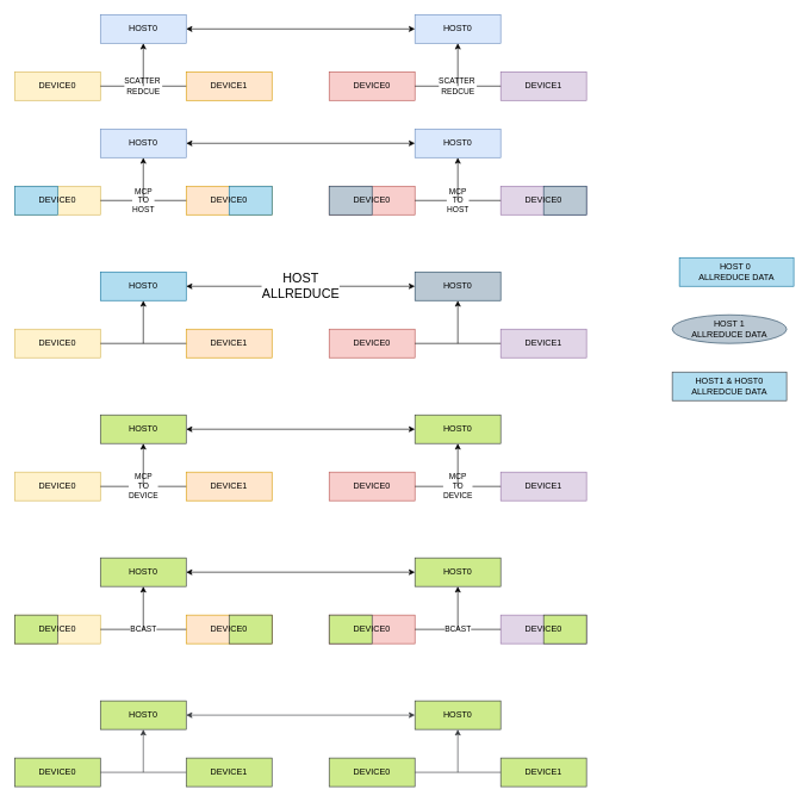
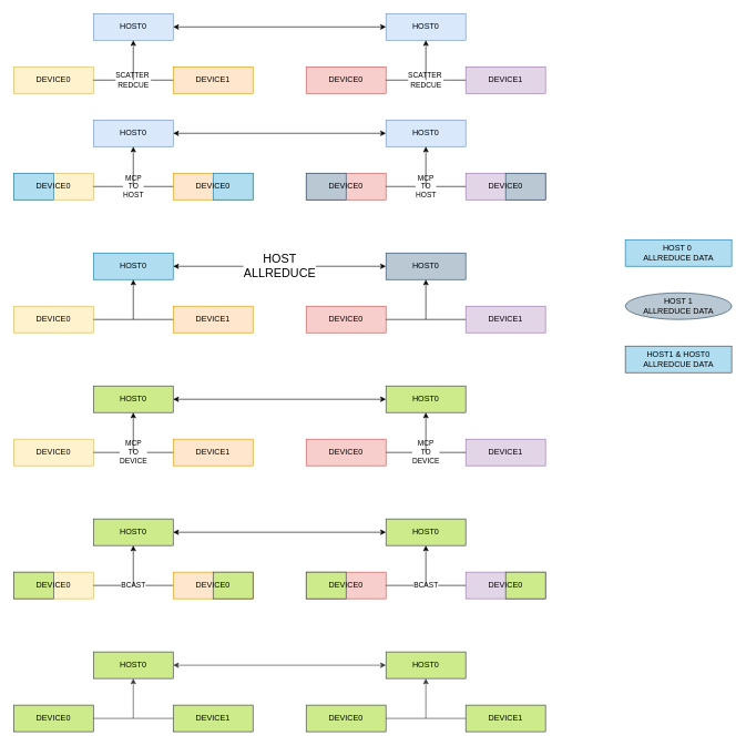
  <mxCell id="0" />
  <mxCell id="1" parent="0" />
  <mxCell id="2" value="DEVICE0" style="rounded=0;whiteSpace=wrap;html=1;fillColor=#fff2cc;strokeColor=#d6b656;" vertex="1" parent="1"><mxGeometry y="100" width="120" height="40" as="geometry" x="20" /></mxCell>
  <mxCell id="3" value="DEVICE1" style="rounded=0;whiteSpace=wrap;html=1;fillColor=#ffe6cc;strokeColor=#d79b00;" vertex="1" parent="1"><mxGeometry x="260" y="100" width="120" height="40" as="geometry" /></mxCell>
  <mxCell id="4" value="HOST0" style="rounded=0;whiteSpace=wrap;html=1;fillColor=#dae8fc;strokeColor=#6c8ebf;" vertex="1" parent="1"><mxGeometry x="140" y="20" width="120" height="40" as="geometry" /></mxCell>
  <mxCell id="5" value="DEVICE0" style="rounded=0;whiteSpace=wrap;html=1;fillColor=#f8cecc;strokeColor=#b85450;" vertex="1" parent="1"><mxGeometry x="460" y="100" width="120" height="40" as="geometry" /></mxCell>
  <mxCell id="6" value="DEVICE1" style="rounded=0;whiteSpace=wrap;html=1;fillColor=#e1d5e7;strokeColor=#9673a6;" vertex="1" parent="1"><mxGeometry x="700" y="100" width="120" height="40" as="geometry" /></mxCell>
  <mxCell id="7" value="HOST0" style="rounded=0;whiteSpace=wrap;html=1;fillColor=#dae8fc;strokeColor=#6c8ebf;" vertex="1" parent="1"><mxGeometry x="580" y="20" width="120" height="40" as="geometry" /></mxCell>
  <mxCell id="8" value="SCATTER&amp;nbsp;&lt;br&gt;REDCUE" style="endArrow=none;html=1;rounded=0;exitX=1;exitY=0.5;exitDx=0;exitDy=0;entryX=0;entryY=0.5;entryDx=0;entryDy=0;" edge="1" parent="1" source="2" target="3"><mxGeometry width="50" height="50" relative="1" as="geometry"><mxPoint x="420" y="130" as="sourcePoint" /><mxPoint x="470" y="80" as="targetPoint" /></mxGeometry></mxCell>
  <mxCell id="9" value="" style="endArrow=classic;html=1;rounded=0;entryX=0.5;entryY=1;entryDx=0;entryDy=0;" edge="1" parent="1" target="4"><mxGeometry width="50" height="50" relative="1" as="geometry"><mxPoint x="200" y="120" as="sourcePoint" /><mxPoint x="470" y="80" as="targetPoint" /></mxGeometry></mxCell>
  <mxCell id="10" value="SCATTER&amp;nbsp;&lt;br style=&quot;border-color: var(--border-color);&quot;&gt;REDCUE" style="endArrow=none;html=1;rounded=0;exitX=1;exitY=0.5;exitDx=0;exitDy=0;entryX=0;entryY=0.5;entryDx=0;entryDy=0;" edge="1" parent="1"><mxGeometry width="50" height="50" relative="1" as="geometry"><mxPoint x="580" y="120" as="sourcePoint" /><mxPoint x="700" y="120" as="targetPoint" /></mxGeometry></mxCell>
  <mxCell id="11" value="" style="endArrow=classic;html=1;rounded=0;entryX=0.5;entryY=1;entryDx=0;entryDy=0;" edge="1" parent="1"><mxGeometry width="50" height="50" relative="1" as="geometry"><mxPoint x="640" y="120" as="sourcePoint" /><mxPoint x="640" y="60" as="targetPoint" /></mxGeometry></mxCell>
  <mxCell id="12" value="" style="endArrow=classic;startArrow=classic;html=1;rounded=0;entryX=0;entryY=0.5;entryDx=0;entryDy=0;exitX=1;exitY=0.5;exitDx=0;exitDy=0;" edge="1" parent="1" source="4" target="7"><mxGeometry width="50" height="50" relative="1" as="geometry"><mxPoint x="420" y="130" as="sourcePoint" /><mxPoint x="470" y="80" as="targetPoint" /></mxGeometry></mxCell>
  <mxCell id="13" value="" style="rounded=0;whiteSpace=wrap;html=1;fillColor=#fff2cc;strokeColor=#d6b656;" vertex="1" parent="1"><mxGeometry y="260" width="120" height="40" as="geometry" x="20" /></mxCell>
  <mxCell id="14" value="" style="rounded=0;whiteSpace=wrap;html=1;fillColor=#ffe6cc;strokeColor=#d79b00;" vertex="1" parent="1"><mxGeometry x="260" y="260" width="120" height="40" as="geometry" /></mxCell>
  <mxCell id="15" value="HOST0" style="rounded=0;whiteSpace=wrap;html=1;fillColor=#dae8fc;strokeColor=#6c8ebf;" vertex="1" parent="1"><mxGeometry x="140" y="180" width="120" height="40" as="geometry" /></mxCell>
  <mxCell id="16" value="" style="rounded=0;whiteSpace=wrap;html=1;fillColor=#f8cecc;strokeColor=#b85450;" vertex="1" parent="1"><mxGeometry x="460" y="260" width="120" height="40" as="geometry" /></mxCell>
  <mxCell id="17" value="" style="rounded=0;whiteSpace=wrap;html=1;fillColor=#e1d5e7;strokeColor=#9673a6;" vertex="1" parent="1"><mxGeometry x="700" y="260" width="120" height="40" as="geometry" /></mxCell>
  <mxCell id="18" value="HOST0" style="rounded=0;whiteSpace=wrap;html=1;fillColor=#dae8fc;strokeColor=#6c8ebf;" vertex="1" parent="1"><mxGeometry x="580" y="180" width="120" height="40" as="geometry" /></mxCell>
  <mxCell id="19" value="MCP&lt;br&gt;TO&lt;br&gt;HOST" style="endArrow=none;html=1;rounded=0;exitX=1;exitY=0.5;exitDx=0;exitDy=0;entryX=0;entryY=0.5;entryDx=0;entryDy=0;" edge="1" parent="1" source="13" target="14"><mxGeometry width="50" height="50" relative="1" as="geometry"><mxPoint x="420" y="290" as="sourcePoint" /><mxPoint x="470" y="240" as="targetPoint" /></mxGeometry></mxCell>
  <mxCell id="20" value="" style="endArrow=classic;html=1;rounded=0;entryX=0.5;entryY=1;entryDx=0;entryDy=0;" edge="1" parent="1" target="15"><mxGeometry width="50" height="50" relative="1" as="geometry"><mxPoint x="200" y="280" as="sourcePoint" /><mxPoint x="470" y="240" as="targetPoint" /></mxGeometry></mxCell>
  <mxCell id="21" value="MCP&lt;br style=&quot;border-color: var(--border-color);&quot;&gt;TO&lt;br style=&quot;border-color: var(--border-color);&quot;&gt;HOST" style="endArrow=none;html=1;rounded=0;exitX=1;exitY=0.5;exitDx=0;exitDy=0;entryX=0;entryY=0.5;entryDx=0;entryDy=0;" edge="1" parent="1"><mxGeometry width="50" height="50" relative="1" as="geometry"><mxPoint x="580" y="280" as="sourcePoint" /><mxPoint x="700" y="280" as="targetPoint" /></mxGeometry></mxCell>
  <mxCell id="22" value="" style="endArrow=classic;html=1;rounded=0;entryX=0.5;entryY=1;entryDx=0;entryDy=0;" edge="1" parent="1"><mxGeometry width="50" height="50" relative="1" as="geometry"><mxPoint x="640" y="280" as="sourcePoint" /><mxPoint x="640" y="220" as="targetPoint" /></mxGeometry></mxCell>
  <mxCell id="23" value="" style="endArrow=classic;startArrow=classic;html=1;rounded=0;entryX=0;entryY=0.5;entryDx=0;entryDy=0;exitX=1;exitY=0.5;exitDx=0;exitDy=0;" edge="1" parent="1" source="15" target="18"><mxGeometry width="50" height="50" relative="1" as="geometry"><mxPoint x="420" y="290" as="sourcePoint" /><mxPoint x="470" y="240" as="targetPoint" /></mxGeometry></mxCell>
  <mxCell id="24" value="" style="rounded=0;whiteSpace=wrap;html=1;fillColor=#b1ddf0;strokeColor=#10739e;" vertex="1" parent="1"><mxGeometry y="260" width="60" height="40" as="geometry" x="20" /></mxCell>
  <mxCell id="25" value="" style="rounded=0;whiteSpace=wrap;html=1;fillColor=#b1ddf0;strokeColor=#10739e;" vertex="1" parent="1"><mxGeometry x="320" y="260" width="60" height="40" as="geometry" /></mxCell>
  <mxCell id="26" value="" style="rounded=0;whiteSpace=wrap;html=1;fillColor=#bac8d3;strokeColor=#23445d;" vertex="1" parent="1"><mxGeometry x="460" y="260" width="60" height="40" as="geometry" /></mxCell>
  <mxCell id="27" value="" style="rounded=0;whiteSpace=wrap;html=1;fillColor=#bac8d3;strokeColor=#23445d;" vertex="1" parent="1"><mxGeometry x="760" y="260" width="60" height="40" as="geometry" /></mxCell>
  <mxCell id="28" value="DEVICE0" style="text;html=1;strokeColor=none;fillColor=none;align=center;verticalAlign=middle;whiteSpace=wrap;rounded=0;" vertex="1" parent="1"><mxGeometry x="50" y="265" width="60" height="30" as="geometry" /></mxCell>
  <mxCell id="29" value="DEVICE0" style="text;html=1;strokeColor=none;fillColor=none;align=center;verticalAlign=middle;whiteSpace=wrap;rounded=0;" vertex="1" parent="1"><mxGeometry x="290" y="265" width="60" height="30" as="geometry" /></mxCell>
  <mxCell id="30" value="DEVICE0" style="text;html=1;strokeColor=none;fillColor=none;align=center;verticalAlign=middle;whiteSpace=wrap;rounded=0;" vertex="1" parent="1"><mxGeometry x="490" y="265" width="60" height="30" as="geometry" /></mxCell>
  <mxCell id="31" value="DEVICE0" style="text;html=1;strokeColor=none;fillColor=none;align=center;verticalAlign=middle;whiteSpace=wrap;rounded=0;" vertex="1" parent="1"><mxGeometry x="730" y="265" width="60" height="30" as="geometry" /></mxCell>
  <mxCell id="32" value="DEVICE0" style="rounded=0;whiteSpace=wrap;html=1;fillColor=#fff2cc;strokeColor=#d6b656;" vertex="1" parent="1"><mxGeometry y="460" width="120" height="40" as="geometry" x="20" /></mxCell>
  <mxCell id="33" value="DEVICE1" style="rounded=0;whiteSpace=wrap;html=1;fillColor=#ffe6cc;strokeColor=#d79b00;" vertex="1" parent="1"><mxGeometry x="260" y="460" width="120" height="40" as="geometry" /></mxCell>
  <mxCell id="34" value="HOST0" style="rounded=0;whiteSpace=wrap;html=1;fillColor=#b1ddf0;strokeColor=#10739e;" vertex="1" parent="1"><mxGeometry x="140" y="380" width="120" height="40" as="geometry" /></mxCell>
  <mxCell id="35" value="DEVICE0" style="rounded=0;whiteSpace=wrap;html=1;fillColor=#f8cecc;strokeColor=#b85450;" vertex="1" parent="1"><mxGeometry x="460" y="460" width="120" height="40" as="geometry" /></mxCell>
  <mxCell id="36" value="DEVICE1" style="rounded=0;whiteSpace=wrap;html=1;fillColor=#e1d5e7;strokeColor=#9673a6;" vertex="1" parent="1"><mxGeometry x="700" y="460" width="120" height="40" as="geometry" /></mxCell>
  <mxCell id="37" value="HOST0" style="rounded=0;whiteSpace=wrap;html=1;fillColor=#bac8d3;strokeColor=#23445d;" vertex="1" parent="1"><mxGeometry x="580" y="380" width="120" height="40" as="geometry" /></mxCell>
  <mxCell id="38" value="" style="endArrow=none;html=1;rounded=0;exitX=1;exitY=0.5;exitDx=0;exitDy=0;entryX=0;entryY=0.5;entryDx=0;entryDy=0;" edge="1" parent="1" source="32" target="33"><mxGeometry width="50" height="50" relative="1" as="geometry"><mxPoint x="420" y="490" as="sourcePoint" /><mxPoint x="470" y="440" as="targetPoint" /></mxGeometry></mxCell>
  <mxCell id="39" value="" style="endArrow=classic;html=1;rounded=0;entryX=0.5;entryY=1;entryDx=0;entryDy=0;" edge="1" parent="1" target="34"><mxGeometry width="50" height="50" relative="1" as="geometry"><mxPoint x="200" y="480" as="sourcePoint" /><mxPoint x="470" y="440" as="targetPoint" /></mxGeometry></mxCell>
  <mxCell id="40" value="" style="endArrow=none;html=1;rounded=0;exitX=1;exitY=0.5;exitDx=0;exitDy=0;entryX=0;entryY=0.5;entryDx=0;entryDy=0;" edge="1" parent="1"><mxGeometry width="50" height="50" relative="1" as="geometry"><mxPoint x="580" y="480" as="sourcePoint" /><mxPoint x="700" y="480" as="targetPoint" /></mxGeometry></mxCell>
  <mxCell id="41" value="" style="endArrow=classic;html=1;rounded=0;entryX=0.5;entryY=1;entryDx=0;entryDy=0;" edge="1" parent="1"><mxGeometry width="50" height="50" relative="1" as="geometry"><mxPoint x="640" y="480" as="sourcePoint" /><mxPoint x="640" y="420" as="targetPoint" /></mxGeometry></mxCell>
  <mxCell id="42" value="&lt;font style=&quot;font-size: 18px;&quot;&gt;HOST &lt;br&gt;ALLREDUCE&lt;/font&gt;" style="endArrow=classic;startArrow=classic;html=1;rounded=0;entryX=0;entryY=0.5;entryDx=0;entryDy=0;exitX=1;exitY=0.5;exitDx=0;exitDy=0;" edge="1" parent="1" source="34" target="37"><mxGeometry width="50" height="50" relative="1" as="geometry"><mxPoint x="420" y="490" as="sourcePoint" /><mxPoint x="470" y="440" as="targetPoint" /><mxPoint as="offset" /></mxGeometry></mxCell>
  <mxCell id="43" value="DEVICE0" style="rounded=0;whiteSpace=wrap;html=1;fillColor=#fff2cc;strokeColor=#d6b656;" vertex="1" parent="1"><mxGeometry y="660" width="120" height="40" as="geometry" x="20" /></mxCell>
  <mxCell id="44" value="DEVICE1" style="rounded=0;whiteSpace=wrap;html=1;fillColor=#ffe6cc;strokeColor=#d79b00;" vertex="1" parent="1"><mxGeometry x="260" y="660" width="120" height="40" as="geometry" /></mxCell>
  <mxCell id="45" value="HOST0" style="rounded=0;whiteSpace=wrap;html=1;fillColor=#cdeb8b;strokeColor=#36393d;" vertex="1" parent="1"><mxGeometry x="140" y="580" width="120" height="40" as="geometry" /></mxCell>
  <mxCell id="46" value="DEVICE0" style="rounded=0;whiteSpace=wrap;html=1;fillColor=#f8cecc;strokeColor=#b85450;" vertex="1" parent="1"><mxGeometry x="460" y="660" width="120" height="40" as="geometry" /></mxCell>
  <mxCell id="47" value="DEVICE1" style="rounded=0;whiteSpace=wrap;html=1;fillColor=#e1d5e7;strokeColor=#9673a6;" vertex="1" parent="1"><mxGeometry x="700" y="660" width="120" height="40" as="geometry" /></mxCell>
  <mxCell id="48" value="HOST0" style="rounded=0;whiteSpace=wrap;html=1;fillColor=#cdeb8b;strokeColor=#36393d;" vertex="1" parent="1"><mxGeometry x="580" y="580" width="120" height="40" as="geometry" /></mxCell>
  <mxCell id="49" value="MCP&lt;br&gt;TO&lt;br&gt;DEVICE" style="endArrow=none;html=1;rounded=0;exitX=1;exitY=0.5;exitDx=0;exitDy=0;entryX=0;entryY=0.5;entryDx=0;entryDy=0;" edge="1" parent="1" source="43" target="44"><mxGeometry width="50" height="50" relative="1" as="geometry"><mxPoint x="420" y="690" as="sourcePoint" /><mxPoint x="470" y="640" as="targetPoint" /><mxPoint as="offset" /></mxGeometry></mxCell>
  <mxCell id="50" value="" style="endArrow=classic;html=1;rounded=0;entryX=0.5;entryY=1;entryDx=0;entryDy=0;" edge="1" parent="1" target="45"><mxGeometry width="50" height="50" relative="1" as="geometry"><mxPoint x="200" y="680" as="sourcePoint" /><mxPoint x="470" y="640" as="targetPoint" /></mxGeometry></mxCell>
  <mxCell id="51" value="MCP&lt;br style=&quot;border-color: var(--border-color);&quot;&gt;TO&lt;br style=&quot;border-color: var(--border-color);&quot;&gt;DEVICE" style="endArrow=none;html=1;rounded=0;exitX=1;exitY=0.5;exitDx=0;exitDy=0;entryX=0;entryY=0.5;entryDx=0;entryDy=0;" edge="1" parent="1"><mxGeometry width="50" height="50" relative="1" as="geometry"><mxPoint x="580" y="680" as="sourcePoint" /><mxPoint x="700" y="680" as="targetPoint" /></mxGeometry></mxCell>
  <mxCell id="52" value="" style="endArrow=classic;html=1;rounded=0;entryX=0.5;entryY=1;entryDx=0;entryDy=0;" edge="1" parent="1"><mxGeometry width="50" height="50" relative="1" as="geometry"><mxPoint x="640" y="680" as="sourcePoint" /><mxPoint x="640" y="620" as="targetPoint" /></mxGeometry></mxCell>
  <mxCell id="53" value="" style="endArrow=classic;startArrow=classic;html=1;rounded=0;entryX=0;entryY=0.5;entryDx=0;entryDy=0;exitX=1;exitY=0.5;exitDx=0;exitDy=0;" edge="1" parent="1" source="45" target="48"><mxGeometry width="50" height="50" relative="1" as="geometry"><mxPoint x="420" y="690" as="sourcePoint" /><mxPoint x="470" y="640" as="targetPoint" /></mxGeometry></mxCell>
  <mxCell id="54" value="" style="rounded=0;whiteSpace=wrap;html=1;fillColor=#fff2cc;strokeColor=#d6b656;" vertex="1" parent="1"><mxGeometry y="860" width="120" height="40" as="geometry" x="20" /></mxCell>
  <mxCell id="55" value="" style="rounded=0;whiteSpace=wrap;html=1;fillColor=#ffe6cc;strokeColor=#d79b00;" vertex="1" parent="1"><mxGeometry x="260" y="860" width="120" height="40" as="geometry" /></mxCell>
  <mxCell id="56" value="HOST0" style="rounded=0;whiteSpace=wrap;html=1;fillColor=#cdeb8b;strokeColor=#36393d;" vertex="1" parent="1"><mxGeometry x="140" y="780" width="120" height="40" as="geometry" /></mxCell>
  <mxCell id="57" value="" style="rounded=0;whiteSpace=wrap;html=1;fillColor=#f8cecc;strokeColor=#b85450;" vertex="1" parent="1"><mxGeometry x="460" y="860" width="120" height="40" as="geometry" /></mxCell>
  <mxCell id="58" value="" style="rounded=0;whiteSpace=wrap;html=1;fillColor=#e1d5e7;strokeColor=#9673a6;" vertex="1" parent="1"><mxGeometry x="700" y="860" width="120" height="40" as="geometry" /></mxCell>
  <mxCell id="59" value="HOST0" style="rounded=0;whiteSpace=wrap;html=1;fillColor=#cdeb8b;strokeColor=#36393d;" vertex="1" parent="1"><mxGeometry x="580" y="780" width="120" height="40" as="geometry" /></mxCell>
  <mxCell id="60" value="BCAST" style="endArrow=none;html=1;rounded=0;exitX=1;exitY=0.5;exitDx=0;exitDy=0;entryX=0;entryY=0.5;entryDx=0;entryDy=0;" edge="1" parent="1" source="54" target="55"><mxGeometry width="50" height="50" relative="1" as="geometry"><mxPoint x="420" y="890" as="sourcePoint" /><mxPoint x="470" y="840" as="targetPoint" /></mxGeometry></mxCell>
  <mxCell id="61" value="" style="endArrow=classic;html=1;rounded=0;entryX=0.5;entryY=1;entryDx=0;entryDy=0;" edge="1" parent="1" target="56"><mxGeometry width="50" height="50" relative="1" as="geometry"><mxPoint x="200" y="880" as="sourcePoint" /><mxPoint x="470" y="840" as="targetPoint" /></mxGeometry></mxCell>
  <mxCell id="62" value="BCAST" style="endArrow=none;html=1;rounded=0;exitX=1;exitY=0.5;exitDx=0;exitDy=0;entryX=0;entryY=0.5;entryDx=0;entryDy=0;" edge="1" parent="1"><mxGeometry width="50" height="50" relative="1" as="geometry"><mxPoint x="580" y="880" as="sourcePoint" /><mxPoint x="700" y="880" as="targetPoint" /></mxGeometry></mxCell>
  <mxCell id="63" value="" style="endArrow=classic;html=1;rounded=0;entryX=0.5;entryY=1;entryDx=0;entryDy=0;" edge="1" parent="1"><mxGeometry width="50" height="50" relative="1" as="geometry"><mxPoint x="640" y="880" as="sourcePoint" /><mxPoint x="640" y="820" as="targetPoint" /></mxGeometry></mxCell>
  <mxCell id="64" value="" style="endArrow=classic;startArrow=classic;html=1;rounded=0;entryX=0;entryY=0.5;entryDx=0;entryDy=0;exitX=1;exitY=0.5;exitDx=0;exitDy=0;" edge="1" parent="1" source="56" target="59"><mxGeometry width="50" height="50" relative="1" as="geometry"><mxPoint x="420" y="890" as="sourcePoint" /><mxPoint x="470" y="840" as="targetPoint" /></mxGeometry></mxCell>
  <mxCell id="65" value="" style="rounded=0;whiteSpace=wrap;html=1;fillColor=#cdeb8b;strokeColor=#36393d;" vertex="1" parent="1"><mxGeometry y="860" width="60" height="40" as="geometry" x="20" /></mxCell>
  <mxCell id="66" value="" style="rounded=0;whiteSpace=wrap;html=1;fillColor=#cdeb8b;strokeColor=#36393d;" vertex="1" parent="1"><mxGeometry x="320" y="860" width="60" height="40" as="geometry" /></mxCell>
  <mxCell id="67" value="" style="rounded=0;whiteSpace=wrap;html=1;fillColor=#cdeb8b;strokeColor=#36393d;" vertex="1" parent="1"><mxGeometry x="460" y="860" width="60" height="40" as="geometry" /></mxCell>
  <mxCell id="68" value="" style="rounded=0;whiteSpace=wrap;html=1;fillColor=#cdeb8b;strokeColor=#36393d;" vertex="1" parent="1"><mxGeometry x="760" y="860" width="60" height="40" as="geometry" /></mxCell>
  <mxCell id="69" value="DEVICE0" style="text;html=1;strokeColor=none;fillColor=none;align=center;verticalAlign=middle;whiteSpace=wrap;rounded=0;" vertex="1" parent="1"><mxGeometry x="50" y="865" width="60" height="30" as="geometry" /></mxCell>
  <mxCell id="70" value="DEVICE0" style="text;html=1;strokeColor=none;fillColor=none;align=center;verticalAlign=middle;whiteSpace=wrap;rounded=0;" vertex="1" parent="1"><mxGeometry x="290" y="865" width="60" height="30" as="geometry" /></mxCell>
  <mxCell id="71" value="DEVICE0" style="text;html=1;strokeColor=none;fillColor=none;align=center;verticalAlign=middle;whiteSpace=wrap;rounded=0;" vertex="1" parent="1"><mxGeometry x="490" y="865" width="60" height="30" as="geometry" /></mxCell>
  <mxCell id="72" value="DEVICE0" style="text;html=1;strokeColor=none;fillColor=none;align=center;verticalAlign=middle;whiteSpace=wrap;rounded=0;" vertex="1" parent="1"><mxGeometry x="730" y="865" width="60" height="30" as="geometry" /></mxCell>
  <mxCell id="73" value="DEVICE0" style="rounded=0;whiteSpace=wrap;html=1;fillColor=#cdeb8b;strokeColor=#36393d;" vertex="1" parent="1"><mxGeometry y="1060" width="120" height="40" as="geometry" x="20" /></mxCell>
  <mxCell id="74" value="DEVICE1" style="rounded=0;whiteSpace=wrap;html=1;fillColor=#cdeb8b;strokeColor=#36393d;" vertex="1" parent="1"><mxGeometry x="260" y="1060" width="120" height="40" as="geometry" /></mxCell>
  <mxCell id="75" value="HOST0" style="rounded=0;whiteSpace=wrap;html=1;fillColor=#cdeb8b;strokeColor=#36393d;" vertex="1" parent="1"><mxGeometry x="140" y="980" width="120" height="40" as="geometry" /></mxCell>
  <mxCell id="76" value="DEVICE0" style="rounded=0;whiteSpace=wrap;html=1;fillColor=#cdeb8b;strokeColor=#36393d;" vertex="1" parent="1"><mxGeometry x="460" y="1060" width="120" height="40" as="geometry" /></mxCell>
  <mxCell id="77" value="DEVICE1" style="rounded=0;whiteSpace=wrap;html=1;fillColor=#cdeb8b;strokeColor=#36393d;" vertex="1" parent="1"><mxGeometry x="700" y="1060" width="120" height="40" as="geometry" /></mxCell>
  <mxCell id="78" value="HOST0" style="rounded=0;whiteSpace=wrap;html=1;fillColor=#cdeb8b;strokeColor=#36393d;" vertex="1" parent="1"><mxGeometry x="580" y="980" width="120" height="40" as="geometry" /></mxCell>
  <mxCell id="79" value="" style="endArrow=none;html=1;rounded=0;exitX=1;exitY=0.5;exitDx=0;exitDy=0;entryX=0;entryY=0.5;entryDx=0;entryDy=0;fillColor=#cdeb8b;strokeColor=#36393d;" edge="1" parent="1" source="73" target="74"><mxGeometry width="50" height="50" relative="1" as="geometry"><mxPoint x="420" y="1090" as="sourcePoint" /><mxPoint x="470" y="1040" as="targetPoint" /></mxGeometry></mxCell>
  <mxCell id="80" value="" style="endArrow=classic;html=1;rounded=0;entryX=0.5;entryY=1;entryDx=0;entryDy=0;fillColor=#cdeb8b;strokeColor=#36393d;" edge="1" parent="1" target="75"><mxGeometry width="50" height="50" relative="1" as="geometry"><mxPoint x="200" y="1080" as="sourcePoint" /><mxPoint x="470" y="1040" as="targetPoint" /></mxGeometry></mxCell>
  <mxCell id="81" value="" style="endArrow=none;html=1;rounded=0;exitX=1;exitY=0.5;exitDx=0;exitDy=0;entryX=0;entryY=0.5;entryDx=0;entryDy=0;fillColor=#cdeb8b;strokeColor=#36393d;" edge="1" parent="1"><mxGeometry width="50" height="50" relative="1" as="geometry"><mxPoint x="580" y="1080" as="sourcePoint" /><mxPoint x="700" y="1080" as="targetPoint" /></mxGeometry></mxCell>
  <mxCell id="82" value="" style="endArrow=classic;html=1;rounded=0;entryX=0.5;entryY=1;entryDx=0;entryDy=0;fillColor=#cdeb8b;strokeColor=#36393d;" edge="1" parent="1"><mxGeometry width="50" height="50" relative="1" as="geometry"><mxPoint x="640" y="1080" as="sourcePoint" /><mxPoint x="640" y="1020" as="targetPoint" /></mxGeometry></mxCell>
  <mxCell id="83" value="" style="endArrow=classic;startArrow=classic;html=1;rounded=0;entryX=0;entryY=0.5;entryDx=0;entryDy=0;exitX=1;exitY=0.5;exitDx=0;exitDy=0;fillColor=#cdeb8b;strokeColor=#36393D;" edge="1" parent="1" source="75" target="78"><mxGeometry width="50" height="50" relative="1" as="geometry"><mxPoint x="420" y="1090" as="sourcePoint" /><mxPoint x="470" y="1040" as="targetPoint" /></mxGeometry></mxCell>
- <mxCell id="84" value="HOST 0&amp;nbsp;&lt;br&gt;ALLREDUCE DATA" style="rounded=0;whiteSpace=wrap;html=1;fillColor=#b1ddf0;strokeColor=#10739e;" vertex="1" parent="1"><mxGeometry x="950" y="360" width="160" height="40" as="geometry" /></mxCell>
+ <mxCell id="84" value="HOST 0&amp;nbsp;&lt;br&gt;ALLREDUCE DATA" style="rounded=0;whiteSpace=wrap;html=1;fillColor=#b1ddf0;strokeColor=#10739e;" vertex="1" parent="1"><mxGeometry x="940" y="360" width="160" height="40" as="geometry" /></mxCell>
  <mxCell id="85" value="HOST 1&lt;br style=&quot;border-color: var(--border-color);&quot;&gt;ALLREDUCE DATA" style="ellipse;whiteSpace=wrap;html=1;fillColor=#bac8d3;strokeColor=#23445d;" vertex="1" parent="1"><mxGeometry x="940" y="440" width="160" height="40" as="geometry" /></mxCell>
  <mxCell id="86" value="HOST1 &amp;amp; HOST0&lt;br&gt;ALLREDCUE DATA" style="rounded=0;whiteSpace=wrap;html=1;fillColor=#b1ddf0;strokeColor=#36393d;" vertex="1" parent="1"><mxGeometry x="940" y="520" width="160" height="40" as="geometry" /></mxCell>
